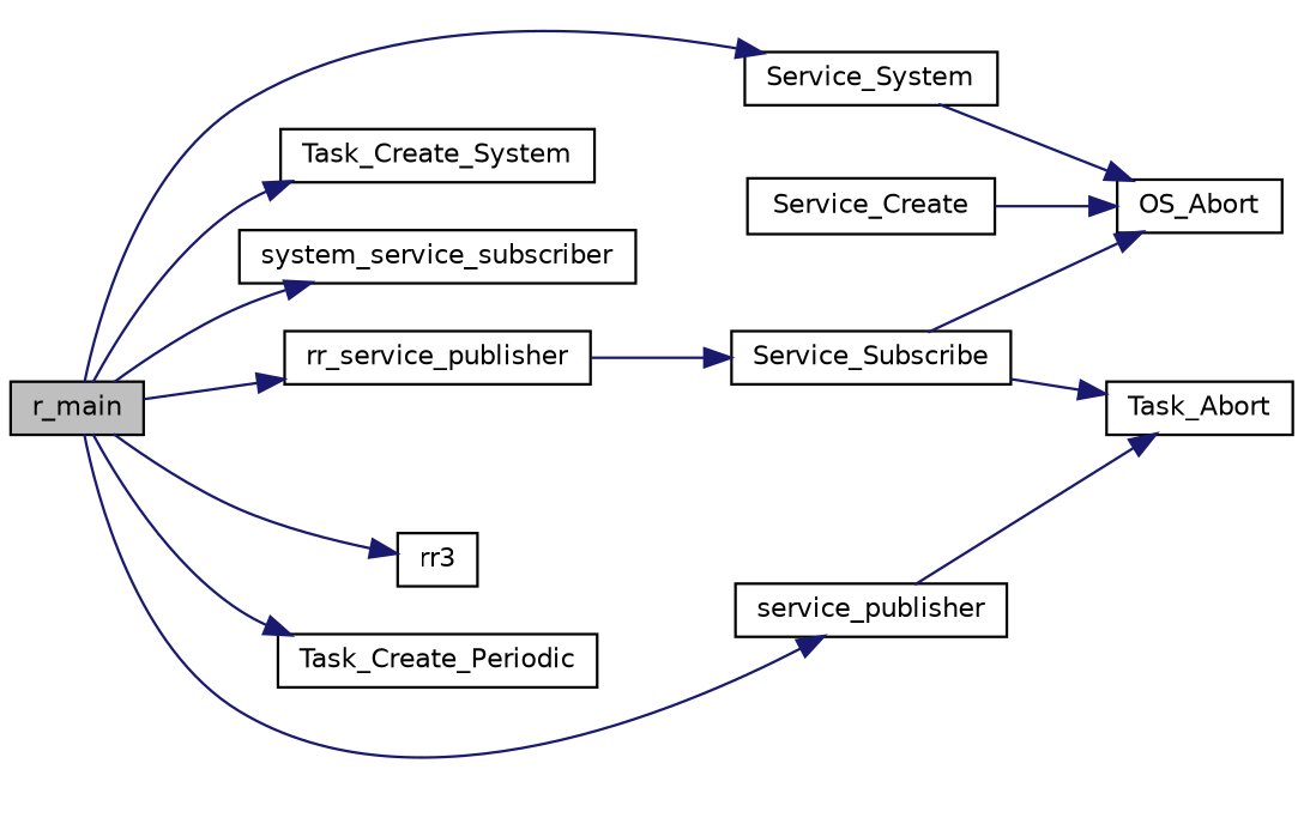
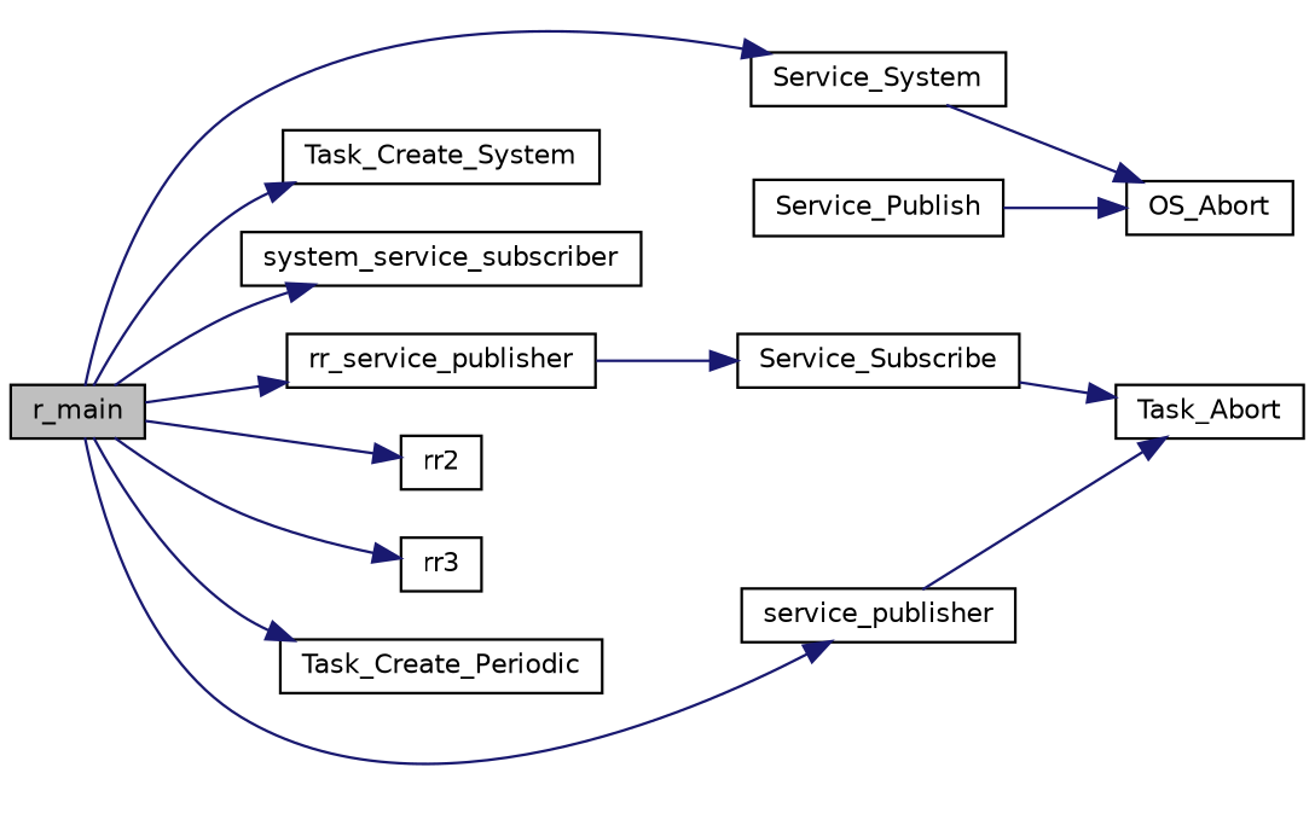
  digraph {
    rankdir=LR
    node [color=black fillcolor=white fontname=Helvetica fontsize=10 shape=record style=filled]
    edge [color=midnightblue fontname=Helvetica fontsize=10 labelfontname=Helvetica labelfontsize=10 style=solid]
    n1 [fillcolor=grey75 fontcolor=black height=0.2 label=r_main width=0.4]
    n2 [height=0.2 label=Service_System width=0.4]
    n3 [height=0.2 label=Task_Create_System width=0.4]
    n4 [height=0.2 label=system_service_subscriber width=0.4]
    n5 [height=0.2 label=rr_service_publisher width=0.4]
+   n6 [height=0.2 label=rr2 width=0.4]
    n7 [height=0.2 label=rr3 width=0.4]
    n8 [height=0.2 label=Task_Create_Periodic width=0.4]
    n9 [height=0.2 label=service_publisher width=0.4]
    n10 [height=0.2 label=OS_Abort width=0.4]
    n11 [height=0.2 label=Service_Subscribe width=0.4]
    n12 [height=0.2 label=Task_Abort width=0.4]
-   n13 [height=0.2 label=Service_Create width=0.4]
+   n13 [height=0.2 label=Service_Publish width=0.4]
    n1 -> n2
    n1 -> n3
    n1 -> n4
    n1 -> n5
+   n1 -> n6
    n1 -> n7
    n1 -> n8
    n1 -> n9
    n2 -> n10
    n5 -> n11
    n9 -> n12
-   n11 -> n10
    n11 -> n12
    n13 -> n10
  }
